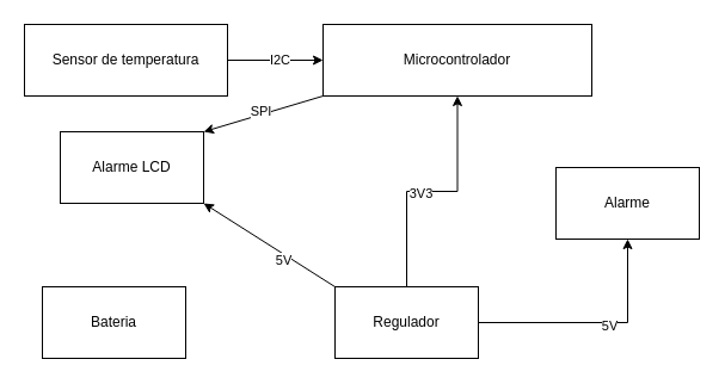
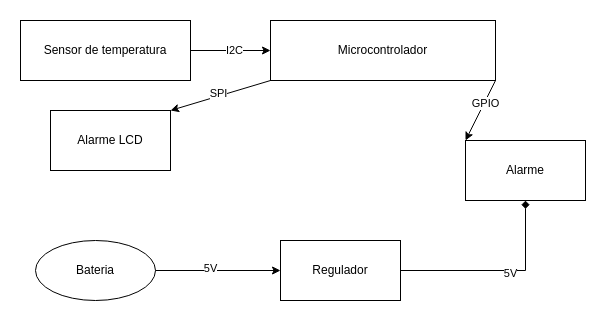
  <mxCell id="0" />
  <mxCell id="1" parent="0" />
  <mxCell id="2" value="" style="edgeStyle=orthogonalEdgeStyle;rounded=0;orthogonalLoop=1;jettySize=auto;html=1;" edge="1" parent="1" source="4" target="5"><mxGeometry relative="1" as="geometry" /></mxCell>
  <mxCell id="3" value="I2C" style="edgeLabel;html=1;align=center;verticalAlign=middle;resizable=0;points=[];" vertex="1" connectable="0" parent="2"><mxGeometry x="0.067" y="1" relative="1" as="geometry"><mxPoint as="offset" /></mxGeometry></mxCell>
  <mxCell id="4" value="Sensor de temperatura" style="rounded=0;whiteSpace=wrap;html=1;" vertex="1" parent="1"><mxGeometry x="20" y="20" width="170" height="60" as="geometry" /></mxCell>
  <mxCell id="5" value="Microcontrolador" style="rounded=0;whiteSpace=wrap;html=1;" vertex="1" parent="1"><mxGeometry x="270" y="20" width="225" height="60" as="geometry" /></mxCell>
  <mxCell id="6" value="Alarme LCD" style="rounded=0;whiteSpace=wrap;html=1;" vertex="1" parent="1"><mxGeometry x="50" y="110" width="120" height="60" as="geometry" /></mxCell>
  <mxCell id="7" value="Alarme" style="rounded=0;whiteSpace=wrap;html=1;" vertex="1" parent="1"><mxGeometry x="465" y="140" width="120" height="60" as="geometry" /></mxCell>
- <mxCell id="8" value="Bateria" style="rounded=0;whiteSpace=wrap;html=1;" vertex="1" parent="1"><mxGeometry x="35" y="240" width="120" height="60" as="geometry" /></mxCell>
- <mxCell id="11" value="" style="edgeStyle=orthogonalEdgeStyle;rounded=0;orthogonalLoop=1;jettySize=auto;html=1;" edge="1" parent="1" source="15" target="7"><mxGeometry relative="1" as="geometry" /></mxCell>
+ <mxCell id="8" value="Bateria" style="ellipse;whiteSpace=wrap;html=1;" vertex="1" parent="1"><mxGeometry x="35" y="240" width="120" height="60" as="geometry" /></mxCell>
+ <mxCell id="9" value="" style="endArrow=classic;html=1;rounded=0;exitX=1;exitY=0.5;exitDx=0;exitDy=0;entryX=0;entryY=0.5;entryDx=0;entryDy=0;" edge="1" parent="1" source="8" target="15"><mxGeometry width="50" height="50" relative="1" as="geometry"><mxPoint x="300" y="300" as="sourcePoint" /><mxPoint x="350" y="250" as="targetPoint" /></mxGeometry></mxCell>
+ <mxCell id="10" value="5V" style="edgeLabel;html=1;align=center;verticalAlign=middle;resizable=0;points=[];" vertex="1" connectable="0" parent="9"><mxGeometry x="-0.136" y="3" relative="1" as="geometry"><mxPoint as="offset" /></mxGeometry></mxCell>
+ <mxCell id="11" value="" style="edgeStyle=orthogonalEdgeStyle;rounded=0;orthogonalLoop=1;jettySize=auto;html=1;endArrow=diamond;" edge="1" parent="1" source="15" target="7"><mxGeometry relative="1" as="geometry" /></mxCell>
  <mxCell id="12" value="5V" style="edgeLabel;html=1;align=center;verticalAlign=middle;resizable=0;points=[];" vertex="1" connectable="0" parent="11"><mxGeometry x="0.12" y="-2" relative="1" as="geometry"><mxPoint as="offset" /></mxGeometry></mxCell>
- <mxCell id="13" value="" style="edgeStyle=orthogonalEdgeStyle;rounded=0;orthogonalLoop=1;jettySize=auto;html=1;" edge="1" parent="1" source="15" target="5"><mxGeometry relative="1" as="geometry" /></mxCell>
- <mxCell id="14" value="3V3" style="edgeLabel;html=1;align=center;verticalAlign=middle;resizable=0;points=[];" vertex="1" connectable="0" parent="13"><mxGeometry x="-0.1" y="-1" relative="1" as="geometry"><mxPoint as="offset" /></mxGeometry></mxCell>
  <mxCell id="15" value="Regulador" style="rounded=0;whiteSpace=wrap;html=1;" vertex="1" parent="1"><mxGeometry x="280" y="240" width="120" height="60" as="geometry" /></mxCell>
+ <mxCell id="16" value="" style="endArrow=classic;html=1;rounded=0;exitX=1;exitY=1;exitDx=0;exitDy=0;entryX=0;entryY=0;entryDx=0;entryDy=0;" edge="1" parent="1" source="5" target="7"><mxGeometry width="50" height="50" relative="1" as="geometry"><mxPoint x="300" y="300" as="sourcePoint" /><mxPoint x="350" y="250" as="targetPoint" /></mxGeometry></mxCell>
+ <mxCell id="17" value="GPIO" style="edgeLabel;html=1;align=center;verticalAlign=middle;resizable=0;points=[];" vertex="1" connectable="0" parent="16"><mxGeometry x="-0.254" y="1" relative="1" as="geometry"><mxPoint as="offset" /></mxGeometry></mxCell>
  <mxCell id="18" value="" style="endArrow=classic;html=1;rounded=0;exitX=0;exitY=1;exitDx=0;exitDy=0;entryX=1;entryY=0;entryDx=0;entryDy=0;" edge="1" parent="1" source="5" target="6"><mxGeometry width="50" height="50" relative="1" as="geometry"><mxPoint x="300" y="300" as="sourcePoint" /><mxPoint x="350" y="250" as="targetPoint" /></mxGeometry></mxCell>
  <mxCell id="19" value="SPI" style="edgeLabel;html=1;align=center;verticalAlign=middle;resizable=0;points=[];" vertex="1" connectable="0" parent="18"><mxGeometry x="0.026" y="-3" relative="1" as="geometry"><mxPoint as="offset" /></mxGeometry></mxCell>
- <mxCell id="20" value="" style="endArrow=classic;html=1;rounded=0;exitX=0;exitY=0;exitDx=0;exitDy=0;entryX=1;entryY=1;entryDx=0;entryDy=0;" edge="1" parent="1" source="15" target="6"><mxGeometry width="50" height="50" relative="1" as="geometry"><mxPoint x="300" y="300" as="sourcePoint" /><mxPoint x="350" y="250" as="targetPoint" /></mxGeometry></mxCell>
- <mxCell id="21" value="5V" style="edgeLabel;html=1;align=center;verticalAlign=middle;resizable=0;points=[];" vertex="1" connectable="0" parent="20"><mxGeometry x="-0.254" y="4" relative="1" as="geometry"><mxPoint as="offset" /></mxGeometry></mxCell>
